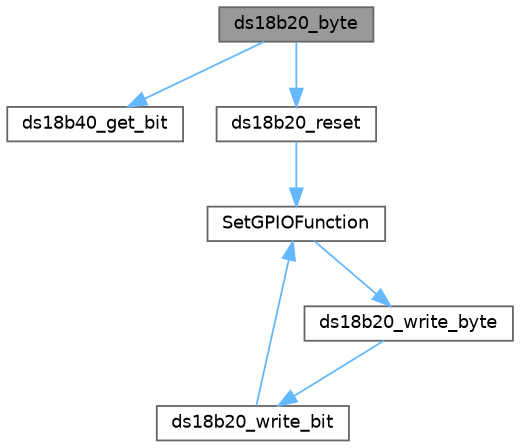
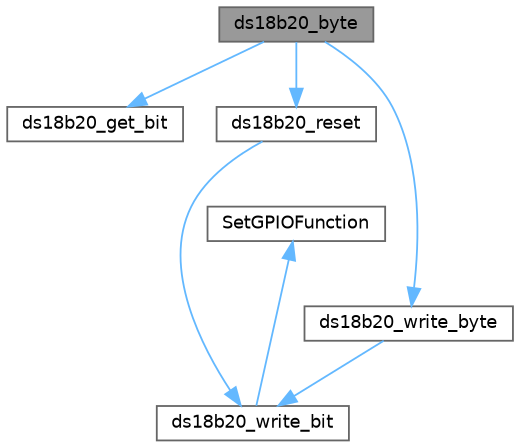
  digraph {
    rankdir=TB
    node [color=grey40 fillcolor=white fontname=Helvetica fontsize=10 shape=box style=filled]
    edge [color=steelblue1 fontname=Helvetica fontsize=10 labelfontname=Helvetica labelfontsize=10 style=solid]
    n1 [color=gray40 fillcolor=grey60 fontcolor=black height=0.2 label=ds18b20_byte width=0.4]
-   n2 [height=0.2 label=ds18b40_get_bit width=0.4]
+   n2 [height=0.2 label=ds18b20_get_bit width=0.4]
    n3 [height=0.2 label=ds18b20_reset width=0.4]
    n4 [height=0.2 label=ds18b20_write_byte width=0.4]
    n5 [height=0.2 label=SetGPIOFunction width=0.4]
    n6 [height=0.2 label=ds18b20_write_bit width=0.4]
    n1 -> n2
    n1 -> n3
-   n5 -> n4
-   n3 -> n5
+   n1 -> n4
+   n3 -> n6
    n4 -> n6
    n6 -> n5
  }
